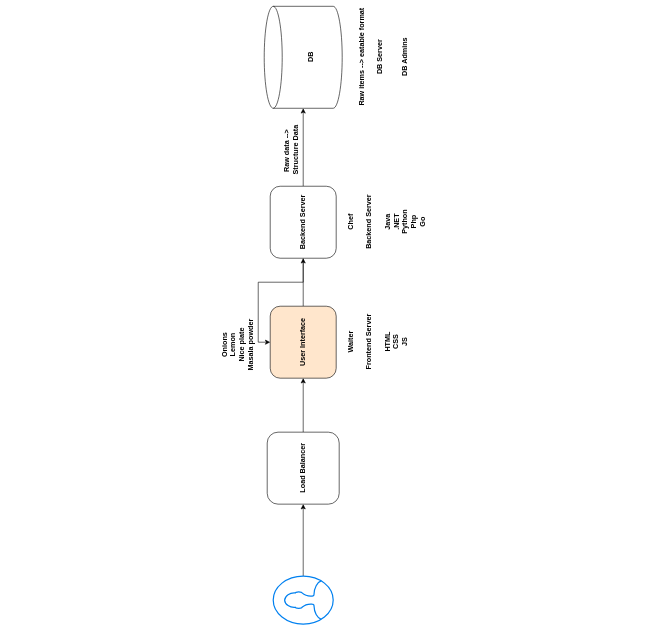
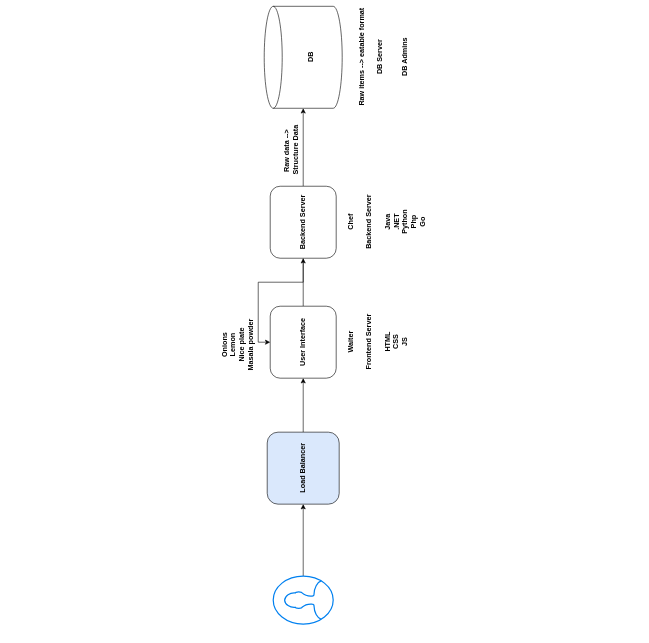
  <mxCell id="0" />
  <mxCell id="1" parent="0" />
  <mxCell id="2" value="" style="group;rotation=-90;" vertex="1" connectable="0" parent="1"><mxGeometry x="20" y="330" width="1040" height="360" as="geometry" /></mxCell>
  <mxCell id="3" value="&lt;b&gt;DB&lt;/b&gt;" style="shape=cylinder3;whiteSpace=wrap;html=1;boundedLbl=1;backgroundOutline=1;size=15;rotation=-90;" parent="2" vertex="1"><mxGeometry x="400" y="-310" width="170" height="130" as="geometry" /></mxCell>
  <mxCell id="4" style="edgeStyle=orthogonalEdgeStyle;rounded=0;orthogonalLoop=1;jettySize=auto;html=1;entryX=0;entryY=0.5;entryDx=0;entryDy=0;" parent="2" source="5" target="8" edge="1"><mxGeometry relative="1" as="geometry" /></mxCell>
- <mxCell id="5" value="&lt;b&gt;User Interface&lt;/b&gt;" style="rounded=1;whiteSpace=wrap;html=1;rotation=-90;fillColor=#ffe6cc;" parent="2" vertex="1"><mxGeometry x="425" y="175" width="120" height="110" as="geometry" /></mxCell>
+ <mxCell id="5" value="&lt;b&gt;User Interface&lt;/b&gt;" style="rounded=1;whiteSpace=wrap;html=1;rotation=-90;" parent="2" vertex="1"><mxGeometry x="425" y="175" width="120" height="110" as="geometry" /></mxCell>
  <mxCell id="6" style="edgeStyle=orthogonalEdgeStyle;rounded=0;orthogonalLoop=1;jettySize=auto;html=1;entryX=0;entryY=0.5;entryDx=0;entryDy=0;entryPerimeter=0;" parent="2" source="8" target="3" edge="1"><mxGeometry relative="1" as="geometry"><mxPoint x="485" y="-150" as="targetPoint" /></mxGeometry></mxCell>
  <mxCell id="7" style="edgeStyle=orthogonalEdgeStyle;rounded=0;orthogonalLoop=1;jettySize=auto;html=1;entryX=0.5;entryY=0;entryDx=0;entryDy=0;" parent="2" source="8" target="5" edge="1"><mxGeometry relative="1" as="geometry" /></mxCell>
  <mxCell id="8" value="&lt;b&gt;Backend Server&lt;/b&gt;" style="rounded=1;whiteSpace=wrap;html=1;rotation=-90;" parent="2" vertex="1"><mxGeometry x="425" y="-25" width="120" height="110" as="geometry" /></mxCell>
  <mxCell id="9" value="" style="endArrow=classic;html=1;rounded=0;entryX=0;entryY=0.5;entryDx=0;entryDy=0;" parent="2" target="5" edge="1"><mxGeometry width="50" height="50" relative="1" as="geometry"><mxPoint x="485" y="380" as="sourcePoint" /><mxPoint x="500" y="30" as="targetPoint" /></mxGeometry></mxCell>
  <mxCell id="10" value="&lt;b&gt;Waiter&lt;/b&gt;" style="text;html=1;align=center;verticalAlign=middle;resizable=0;points=[];autosize=1;strokeColor=none;fillColor=none;rotation=-90;" parent="2" vertex="1"><mxGeometry x="535" y="215" width="60" height="30" as="geometry" /></mxCell>
  <mxCell id="11" value="&lt;b&gt;Chef&lt;/b&gt;" style="text;html=1;align=center;verticalAlign=middle;resizable=0;points=[];autosize=1;strokeColor=none;fillColor=none;rotation=-90;" parent="2" vertex="1"><mxGeometry x="540" y="15" width="50" height="30" as="geometry" /></mxCell>
  <mxCell id="12" value="&lt;b&gt;Raw items --&amp;gt; eatable format&lt;/b&gt;" style="text;html=1;align=center;verticalAlign=middle;resizable=0;points=[];autosize=1;strokeColor=none;fillColor=none;rotation=-90;" parent="2" vertex="1"><mxGeometry x="488" y="-260" width="190" height="30" as="geometry" /></mxCell>
  <mxCell id="13" value="&lt;b&gt;Raw data --&amp;gt;&amp;nbsp;&lt;/b&gt;&lt;div&gt;&lt;b&gt;Structure Data&lt;/b&gt;&lt;/div&gt;" style="text;html=1;align=center;verticalAlign=middle;resizable=0;points=[];autosize=1;strokeColor=none;fillColor=none;rotation=-90;" parent="2" vertex="1"><mxGeometry x="410" y="-110" width="110" height="40" as="geometry" /></mxCell>
  <mxCell id="14" value="&lt;b&gt;Onions&lt;/b&gt;&lt;div&gt;&lt;b&gt;Lemon&lt;/b&gt;&lt;/div&gt;&lt;div&gt;&lt;b&gt;Nice plate&lt;/b&gt;&lt;/div&gt;&lt;div&gt;&lt;b&gt;Masala powder&lt;/b&gt;&lt;/div&gt;" style="text;html=1;align=center;verticalAlign=middle;resizable=0;points=[];autosize=1;strokeColor=none;fillColor=none;rotation=-90;" parent="2" vertex="1"><mxGeometry x="320" y="200" width="110" height="70" as="geometry" /></mxCell>
- <mxCell id="15" value="&lt;b&gt;Load Balancer&lt;/b&gt;" style="rounded=1;whiteSpace=wrap;html=1;rotation=-90;" parent="2" vertex="1"><mxGeometry x="425" y="380" width="120" height="120" as="geometry" /></mxCell>
+ <mxCell id="15" value="&lt;b&gt;Load Balancer&lt;/b&gt;" style="rounded=1;whiteSpace=wrap;html=1;rotation=-90;fillColor=#dae8fc;" parent="2" vertex="1"><mxGeometry x="425" y="380" width="120" height="120" as="geometry" /></mxCell>
  <mxCell id="16" value="&lt;b&gt;Frontend Server&lt;/b&gt;" style="text;html=1;align=center;verticalAlign=middle;resizable=0;points=[];autosize=1;strokeColor=none;fillColor=none;rotation=-90;" parent="2" vertex="1"><mxGeometry x="535" y="215" width="120" height="30" as="geometry" /></mxCell>
  <mxCell id="17" value="&lt;b&gt;Backend Server&lt;/b&gt;" style="text;html=1;align=center;verticalAlign=middle;resizable=0;points=[];autosize=1;strokeColor=none;fillColor=none;rotation=-90;" parent="2" vertex="1"><mxGeometry x="540" y="15" width="110" height="30" as="geometry" /></mxCell>
  <mxCell id="18" value="&lt;b&gt;DB Server&lt;/b&gt;" style="text;html=1;align=center;verticalAlign=middle;resizable=0;points=[];autosize=1;strokeColor=none;fillColor=none;rotation=-90;" parent="2" vertex="1"><mxGeometry x="573" y="-260" width="80" height="30" as="geometry" /></mxCell>
  <mxCell id="19" value="&lt;b&gt;HTML&lt;/b&gt;&lt;div&gt;&lt;b&gt;CSS&lt;/b&gt;&lt;/div&gt;&lt;div&gt;&lt;b&gt;JS&lt;/b&gt;&lt;/div&gt;" style="text;html=1;align=center;verticalAlign=middle;resizable=0;points=[];autosize=1;strokeColor=none;fillColor=none;rotation=-90;" parent="2" vertex="1"><mxGeometry x="610" y="200" width="60" height="60" as="geometry" /></mxCell>
  <mxCell id="20" value="&lt;b&gt;Java&lt;/b&gt;&lt;div&gt;&lt;b&gt;.NET&lt;/b&gt;&lt;/div&gt;&lt;div&gt;&lt;b&gt;Python&lt;br&gt;Php&lt;br&gt;Go&lt;/b&gt;&lt;/div&gt;" style="text;html=1;align=center;verticalAlign=middle;resizable=0;points=[];autosize=1;strokeColor=none;fillColor=none;rotation=-90;" parent="2" vertex="1"><mxGeometry x="625" y="-15" width="60" height="90" as="geometry" /></mxCell>
  <mxCell id="21" value="&lt;b&gt;DB Admins&lt;/b&gt;" style="text;html=1;align=center;verticalAlign=middle;resizable=0;points=[];autosize=1;strokeColor=none;fillColor=none;rotation=-90;" parent="2" vertex="1"><mxGeometry x="610" y="-260" width="90" height="30" as="geometry" /></mxCell>
  <mxCell id="22" style="edgeStyle=orthogonalEdgeStyle;rounded=0;orthogonalLoop=1;jettySize=auto;html=1;" parent="2" source="23" target="15" edge="1"><mxGeometry relative="1" as="geometry" /></mxCell>
  <mxCell id="23" value="" style="html=1;verticalLabelPosition=bottom;align=center;labelBackgroundColor=#ffffff;verticalAlign=top;strokeWidth=2;strokeColor=#0080F0;shadow=0;dashed=0;shape=mxgraph.ios7.icons.user;rotation=-90;" parent="2" vertex="1"><mxGeometry x="445" y="610" width="80" height="100" as="geometry" /></mxCell>
